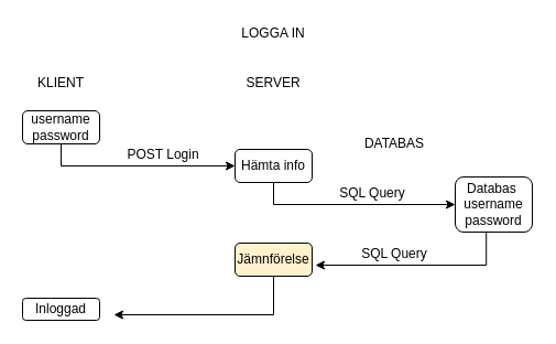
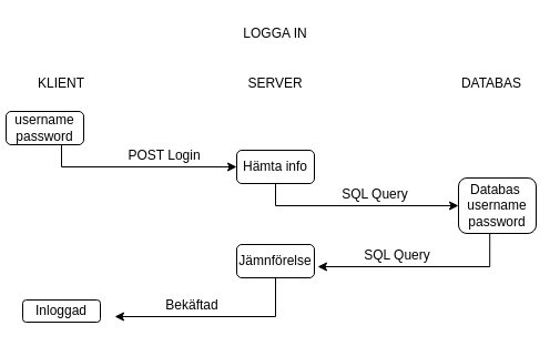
  <mxCell id="0" />
  <mxCell id="1" parent="0" />
  <mxCell id="2" value="KLIENT" style="text;html=1;strokeColor=none;fillColor=none;align=center;verticalAlign=middle;whiteSpace=wrap;rounded=0;" vertex="1" parent="1"><mxGeometry x="35" y="65" width="40" height="20" as="geometry" /></mxCell>
  <mxCell id="3" value="SERVER" style="text;html=1;strokeColor=none;fillColor=none;align=center;verticalAlign=middle;whiteSpace=wrap;rounded=0;" vertex="1" parent="1"><mxGeometry x="228" y="65" width="40" height="20" as="geometry" /></mxCell>
- <mxCell id="4" value="DATABAS" style="text;html=1;strokeColor=none;fillColor=none;align=center;verticalAlign=middle;whiteSpace=wrap;rounded=0;" vertex="1" parent="1"><mxGeometry x="338" y="120" width="40" height="20" as="geometry" /></mxCell>
+ <mxCell id="4" value="DATABAS" style="text;html=1;strokeColor=none;fillColor=none;align=center;verticalAlign=middle;whiteSpace=wrap;rounded=0;" vertex="1" parent="1"><mxGeometry x="423" y="65" width="40" height="20" as="geometry" /></mxCell>
  <mxCell id="5" value="LOGGA IN&lt;br&gt;" style="text;html=1;strokeColor=none;fillColor=none;align=center;verticalAlign=middle;whiteSpace=wrap;rounded=0;" vertex="1" parent="1"><mxGeometry x="213" y="20" width="70" height="20" as="geometry" /></mxCell>
  <mxCell id="6" style="edgeStyle=orthogonalEdgeStyle;rounded=0;orthogonalLoop=1;jettySize=auto;html=1;exitX=0.5;exitY=1;exitDx=0;exitDy=0;" edge="1" parent="1" source="7"><mxGeometry relative="1" as="geometry"><mxPoint x="213" y="150" as="targetPoint" /><Array as="points"><mxPoint x="55" y="150" /></Array></mxGeometry></mxCell>
- <mxCell id="7" value="username&lt;br&gt;password&lt;br&gt;" style="rounded=1;whiteSpace=wrap;html=1;" vertex="1" parent="1"><mxGeometry x="20" y="100" width="70" height="30" as="geometry" /></mxCell>
+ <mxCell id="7" value="username&lt;br&gt;password&lt;br&gt;" style="rounded=1;whiteSpace=wrap;html=1;" vertex="1" parent="1"><mxGeometry x="5" y="100" width="70" height="30" as="geometry" /></mxCell>
  <mxCell id="8" value="POST Login" style="text;html=1;strokeColor=none;fillColor=none;align=center;verticalAlign=middle;whiteSpace=wrap;rounded=0;" vertex="1" parent="1"><mxGeometry x="113" y="130" width="70" height="20" as="geometry" /></mxCell>
  <mxCell id="9" style="edgeStyle=orthogonalEdgeStyle;rounded=0;orthogonalLoop=1;jettySize=auto;html=1;exitX=0.5;exitY=1;exitDx=0;exitDy=0;" edge="1" parent="1" source="10"><mxGeometry relative="1" as="geometry"><mxPoint x="413" y="185" as="targetPoint" /><Array as="points"><mxPoint x="248" y="185" /></Array></mxGeometry></mxCell>
  <mxCell id="10" value="Hämta info" style="rounded=1;whiteSpace=wrap;html=1;" vertex="1" parent="1"><mxGeometry x="213" y="135" width="70" height="30" as="geometry" /></mxCell>
  <mxCell id="11" style="edgeStyle=orthogonalEdgeStyle;rounded=0;orthogonalLoop=1;jettySize=auto;html=1;" edge="1" parent="1"><mxGeometry relative="1" as="geometry"><mxPoint x="286" y="240" as="targetPoint" /><mxPoint x="441.207" y="210" as="sourcePoint" /><Array as="points"><mxPoint x="441" y="240" /></Array></mxGeometry></mxCell>
  <mxCell id="12" value="Databas&amp;nbsp;&lt;br&gt;username&lt;br&gt;password&lt;br&gt;" style="rounded=1;whiteSpace=wrap;html=1;" vertex="1" parent="1"><mxGeometry x="413" y="160" width="70" height="50" as="geometry" /></mxCell>
  <mxCell id="13" style="edgeStyle=orthogonalEdgeStyle;rounded=0;orthogonalLoop=1;jettySize=auto;html=1;" edge="1" parent="1" source="14"><mxGeometry relative="1" as="geometry"><mxPoint x="103" y="285" as="targetPoint" /><Array as="points"><mxPoint x="248" y="285" /></Array></mxGeometry></mxCell>
- <mxCell id="14" value="Jämnförelse" style="rounded=1;whiteSpace=wrap;html=1;fillColor=#fff2cc;" vertex="1" parent="1"><mxGeometry x="213" y="220" width="70" height="30" as="geometry" /></mxCell>
+ <mxCell id="14" value="Jämnförelse" style="rounded=1;whiteSpace=wrap;html=1;" vertex="1" parent="1"><mxGeometry x="213" y="220" width="70" height="30" as="geometry" /></mxCell>
  <mxCell id="15" value="SQL Query" style="text;html=1;strokeColor=none;fillColor=none;align=center;verticalAlign=middle;whiteSpace=wrap;rounded=0;" vertex="1" parent="1"><mxGeometry x="303" y="165" width="70" height="20" as="geometry" /></mxCell>
  <mxCell id="16" value="SQL Query" style="text;html=1;strokeColor=none;fillColor=none;align=center;verticalAlign=middle;whiteSpace=wrap;rounded=0;" vertex="1" parent="1"><mxGeometry x="323" y="220" width="70" height="20" as="geometry" /></mxCell>
  <mxCell id="17" value="Inloggad" style="rounded=1;whiteSpace=wrap;html=1;" vertex="1" parent="1"><mxGeometry x="20" y="270" width="70" height="20" as="geometry" /></mxCell>
+ <mxCell id="18" value="Bekäftad" style="text;html=1;strokeColor=none;fillColor=none;align=center;verticalAlign=middle;whiteSpace=wrap;rounded=0;" vertex="1" parent="1"><mxGeometry x="153" y="265" width="40" height="20" as="geometry" /></mxCell>
